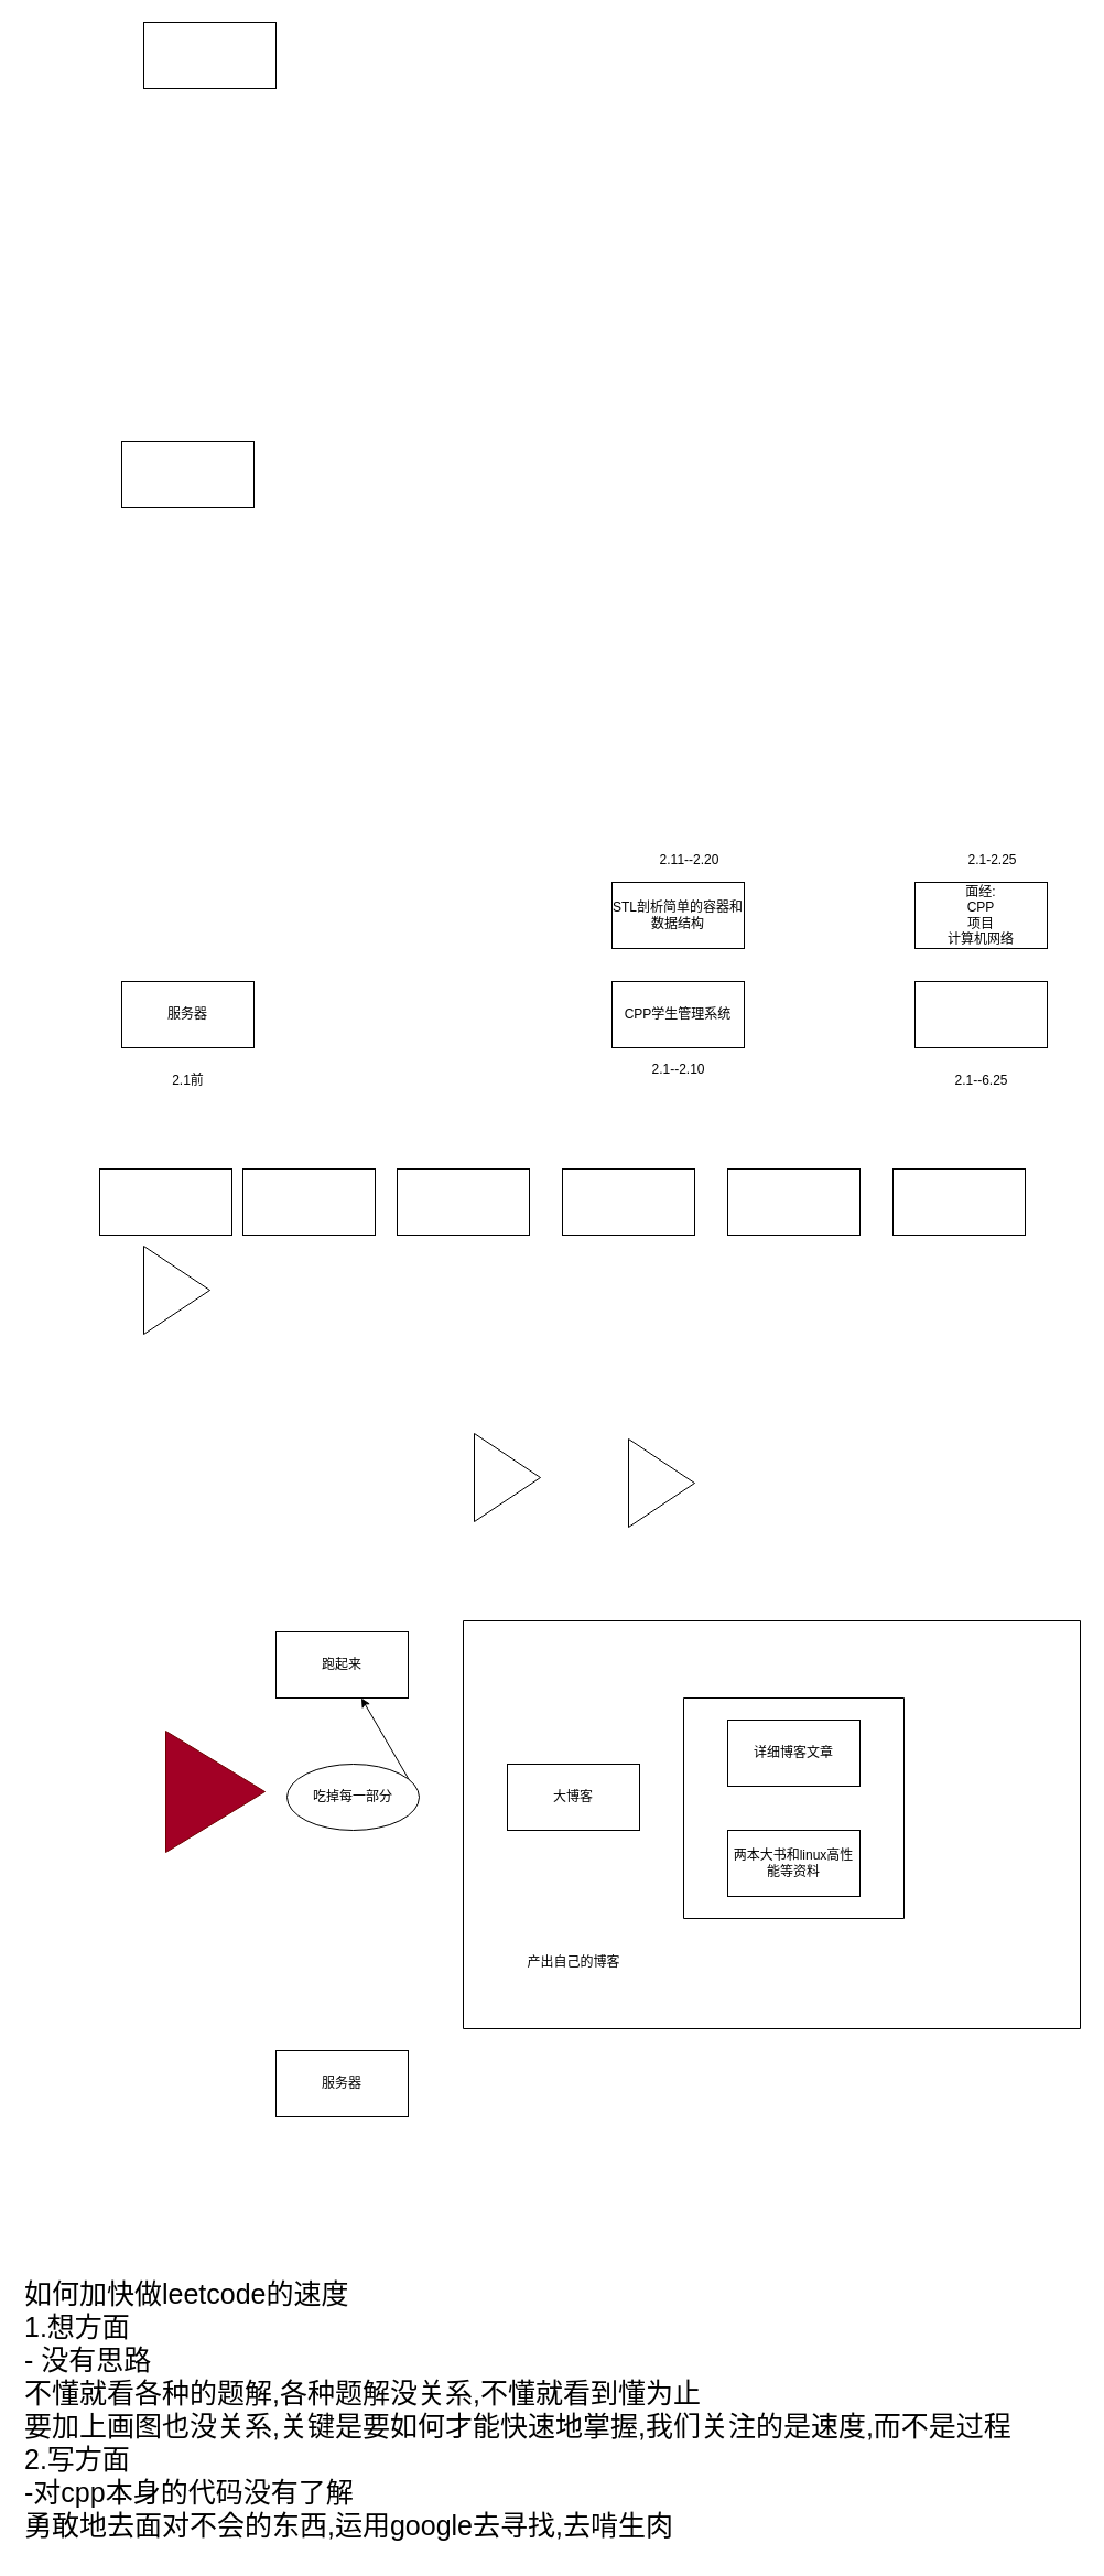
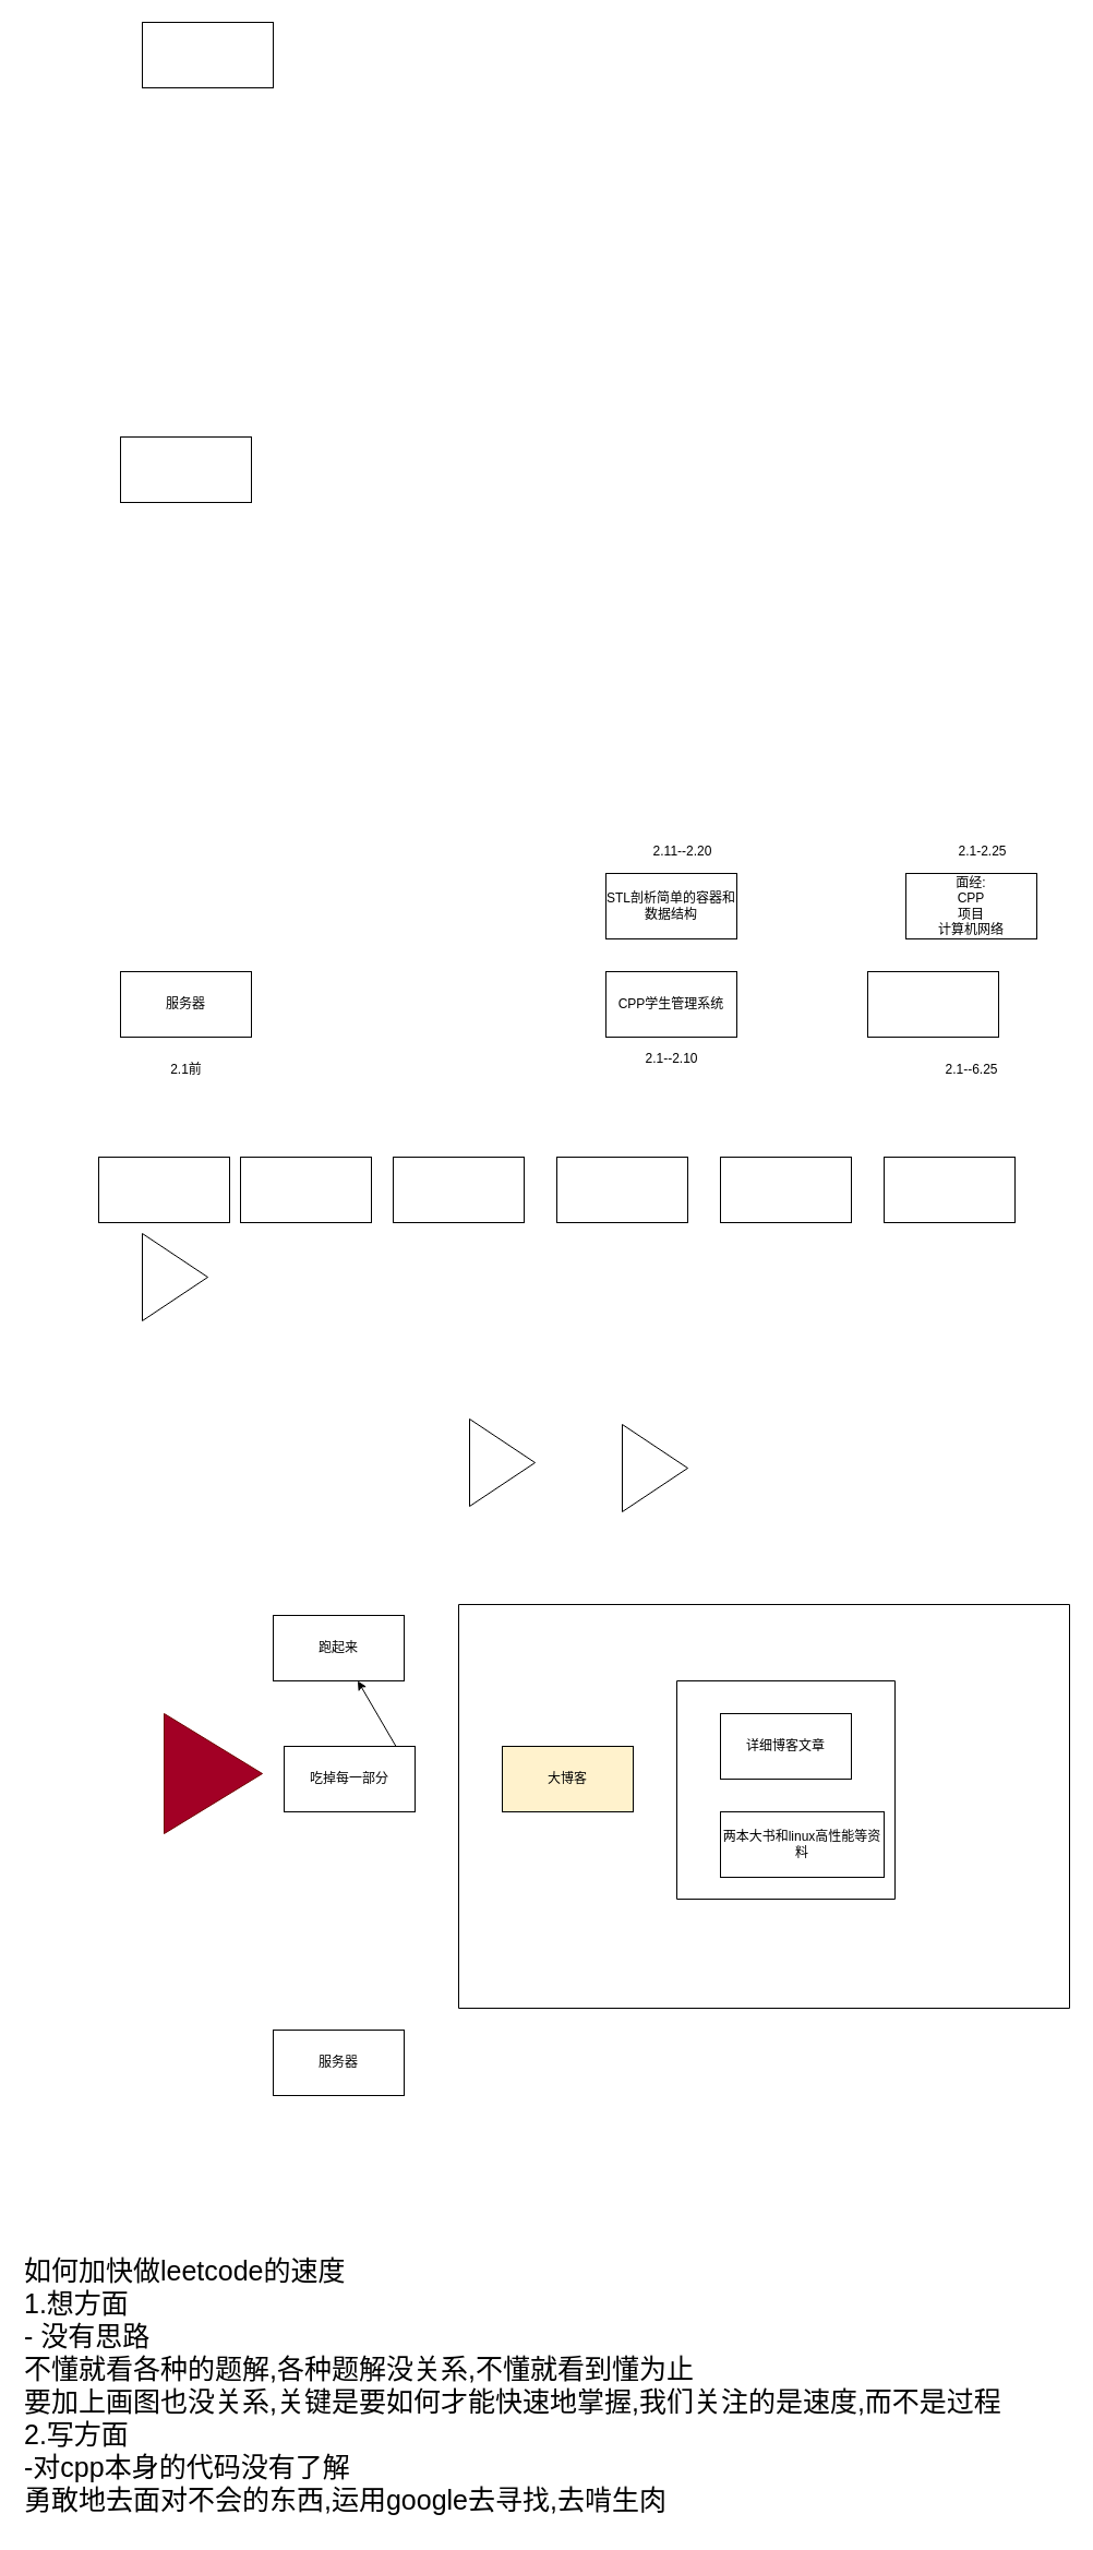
  <mxCell id="0" />
  <mxCell id="1" parent="0" />
  <mxCell id="2" value="服务器" style="whiteSpace=wrap;html=1;" parent="1" vertex="1"><mxGeometry x="110" y="890" width="120" height="60" as="geometry" /></mxCell>
  <mxCell id="3" value="CPP学生管理系统" style="whiteSpace=wrap;html=1;" parent="1" vertex="1"><mxGeometry x="555" y="890" width="120" height="60" as="geometry" /></mxCell>
  <mxCell id="4" value="2.1前" style="text;html=1;align=center;verticalAlign=middle;resizable=0;points=[];autosize=1;strokeColor=none;fontColor=#000000;" parent="1" vertex="1"><mxGeometry x="150" y="970" width="40" height="20" as="geometry" /></mxCell>
- <mxCell id="5" value="&lt;font color=&quot;#ffffff&quot;&gt;LeetCode刷完&lt;/font&gt;" style="whiteSpace=wrap;html=1;fontColor=#000000;" parent="1" vertex="1"><mxGeometry x="830" y="890" width="120" height="60" as="geometry" /></mxCell>
+ <mxCell id="5" value="&lt;font color=&quot;#ffffff&quot;&gt;LeetCode刷完&lt;/font&gt;" style="whiteSpace=wrap;html=1;fontColor=#000000;" parent="1" vertex="1"><mxGeometry x="795" y="890" width="120" height="60" as="geometry" /></mxCell>
  <mxCell id="6" value="服务器" style="whiteSpace=wrap;html=1;" parent="1" vertex="1"><mxGeometry x="250" y="1860" width="120" height="60" as="geometry" /></mxCell>
  <mxCell id="7" value="跑起来" style="whiteSpace=wrap;html=1;" parent="1" vertex="1"><mxGeometry x="250" y="1480" width="120" height="60" as="geometry" /></mxCell>
- <mxCell id="8" value="详细博客文章" style="whiteSpace=wrap;html=1;" parent="1" vertex="1"><mxGeometry x="660" y="1560" width="120" height="60" as="geometry" /></mxCell>
- <mxCell id="9" value="大博客" style="whiteSpace=wrap;html=1;" parent="1" vertex="1"><mxGeometry x="460" y="1600" width="120" height="60" as="geometry" /></mxCell>
+ <mxCell id="8" value="详细博客文章" style="whiteSpace=wrap;html=1;" parent="1" vertex="1"><mxGeometry x="660" y="1570" width="120" height="60" as="geometry" /></mxCell>
+ <mxCell id="9" value="大博客" style="whiteSpace=wrap;html=1;fillColor=#fff2cc;" parent="1" vertex="1"><mxGeometry x="460" y="1600" width="120" height="60" as="geometry" /></mxCell>
  <mxCell id="10" style="edgeStyle=none;html=1;exitX=1;exitY=0.5;exitDx=0;exitDy=0;strokeColor=#000000;" parent="1" source="11" target="7" edge="1"><mxGeometry relative="1" as="geometry" /></mxCell>
- <mxCell id="11" value="吃掉每一部分" style="ellipse;whiteSpace=wrap;html=1;" parent="1" vertex="1"><mxGeometry x="260" y="1600" width="120" height="60" as="geometry" /></mxCell>
- <mxCell id="12" value="两本大书和linux高性能等资料" style="whiteSpace=wrap;html=1;" parent="1" vertex="1"><mxGeometry x="660" y="1660" width="120" height="60" as="geometry" /></mxCell>
+ <mxCell id="11" value="吃掉每一部分" style="whiteSpace=wrap;html=1;" parent="1" vertex="1"><mxGeometry x="260" y="1600" width="120" height="60" as="geometry" /></mxCell>
+ <mxCell id="12" value="两本大书和linux高性能等资料" style="whiteSpace=wrap;html=1;" parent="1" vertex="1"><mxGeometry x="660" y="1660" width="150" height="60" as="geometry" /></mxCell>
  <mxCell id="13" value="" style="swimlane;startSize=0;strokeColor=#000000;" parent="1" vertex="1"><mxGeometry x="620" y="1540" width="200" height="200" as="geometry" /></mxCell>
  <mxCell id="14" value="" style="swimlane;startSize=0;strokeColor=#000000;" parent="1" vertex="1"><mxGeometry x="420" y="1470" width="560" height="370" as="geometry" /></mxCell>
- <mxCell id="15" value="&lt;font color=&quot;#000000&quot;&gt;产出自己的博客&lt;/font&gt;" style="text;html=1;align=center;verticalAlign=middle;resizable=0;points=[];autosize=1;strokeColor=none;fillColor=none;" parent="1" vertex="1"><mxGeometry x="470" y="1770" width="100" height="20" as="geometry" /></mxCell>
  <mxCell id="16" value="" style="triangle;whiteSpace=wrap;html=1;fillColor=#a20025;fontColor=#ffffff;strokeColor=#6F0000;" parent="1" vertex="1"><mxGeometry x="150" y="1570" width="90" height="110" as="geometry" /></mxCell>
  <mxCell id="17" value="2.1-2.25" style="text;html=1;align=center;verticalAlign=middle;resizable=0;points=[];autosize=1;strokeColor=none;fontColor=#000000;" parent="1" vertex="1"><mxGeometry x="870" y="770" width="60" height="20" as="geometry" /></mxCell>
  <mxCell id="18" value="2.1--6.25" style="text;html=1;align=center;verticalAlign=middle;resizable=0;points=[];autosize=1;strokeColor=none;fontColor=#000000;" parent="1" vertex="1"><mxGeometry x="860" y="970" width="60" height="20" as="geometry" /></mxCell>
  <mxCell id="19" value="2.1--2.10" style="text;html=1;align=center;verticalAlign=middle;resizable=0;points=[];autosize=1;strokeColor=none;fontColor=#000000;" parent="1" vertex="1"><mxGeometry x="585" y="960" width="60" height="20" as="geometry" /></mxCell>
  <mxCell id="20" value="面经:&lt;br&gt;CPP&lt;br&gt;项目&lt;br&gt;计算机网络&lt;br&gt;" style="whiteSpace=wrap;html=1;" parent="1" vertex="1"><mxGeometry x="830" y="800" width="120" height="60" as="geometry" /></mxCell>
  <mxCell id="21" value="STL剖析简单的容器和数据结构" style="whiteSpace=wrap;html=1;" parent="1" vertex="1"><mxGeometry x="555" y="800" width="120" height="60" as="geometry" /></mxCell>
  <mxCell id="22" value="2.11--2.20" style="text;html=1;align=center;verticalAlign=middle;resizable=0;points=[];autosize=1;strokeColor=none;fontColor=#000000;" parent="1" vertex="1"><mxGeometry x="590" y="770" width="70" height="20" as="geometry" /></mxCell>
  <mxCell id="23" value="" style="whiteSpace=wrap;html=1;" parent="1" vertex="1"><mxGeometry x="360" y="1060" width="120" height="60" as="geometry" /></mxCell>
  <mxCell id="24" value="" style="whiteSpace=wrap;html=1;" parent="1" vertex="1"><mxGeometry x="90" y="1060" width="120" height="60" as="geometry" /></mxCell>
  <mxCell id="25" value="" style="whiteSpace=wrap;html=1;" parent="1" vertex="1"><mxGeometry x="220" y="1060" width="120" height="60" as="geometry" /></mxCell>
  <mxCell id="26" value="" style="whiteSpace=wrap;html=1;" parent="1" vertex="1"><mxGeometry x="810" y="1060" width="120" height="60" as="geometry" /></mxCell>
  <mxCell id="27" value="" style="whiteSpace=wrap;html=1;" parent="1" vertex="1"><mxGeometry x="660" y="1060" width="120" height="60" as="geometry" /></mxCell>
  <mxCell id="28" value="" style="whiteSpace=wrap;html=1;" parent="1" vertex="1"><mxGeometry x="510" y="1060" width="120" height="60" as="geometry" /></mxCell>
  <mxCell id="29" value="" style="triangle;whiteSpace=wrap;html=1;" parent="1" vertex="1"><mxGeometry x="130" y="1130" width="60" height="80" as="geometry" /></mxCell>
  <mxCell id="30" value="" style="triangle;whiteSpace=wrap;html=1;" parent="1" vertex="1"><mxGeometry x="430" y="1300" width="60" height="80" as="geometry" /></mxCell>
  <mxCell id="31" value="" style="triangle;whiteSpace=wrap;html=1;" parent="1" vertex="1"><mxGeometry x="570" y="1305" width="60" height="80" as="geometry" /></mxCell>
  <mxCell id="32" value="&lt;font color=&quot;#000000&quot; style=&quot;font-size: 25px&quot;&gt;如何加快做leetcode的速度&lt;br&gt;1.想方面&lt;br&gt;- 没有思路&lt;br&gt;不懂就看各种的题解,各种题解没关系,不懂就看到懂为止&lt;br&gt;要加上画图也没关系,关键是要如何才能快速地掌握,我们关注的是速度,而不是过程&lt;br&gt;2.写方面&lt;br&gt;-对cpp本身的代码没有了解&lt;br&gt;勇敢地去面对不会的东西,运用google去寻找,去啃生肉&lt;br&gt;&lt;br&gt;&lt;/font&gt;" style="text;html=1;align=left;verticalAlign=middle;resizable=0;points=[];autosize=1;strokeColor=none;fillColor=none;" parent="1" vertex="1"><mxGeometry x="20" y="2110" width="910" height="180" as="geometry" /></mxCell>
  <mxCell id="33" value="" style="whiteSpace=wrap;html=1;" vertex="1" parent="1"><mxGeometry x="130" y="20" width="120" height="60" as="geometry" /></mxCell>
  <mxCell id="34" value="" style="whiteSpace=wrap;html=1;" vertex="1" parent="1"><mxGeometry x="110" y="400" width="120" height="60" as="geometry" /></mxCell>
